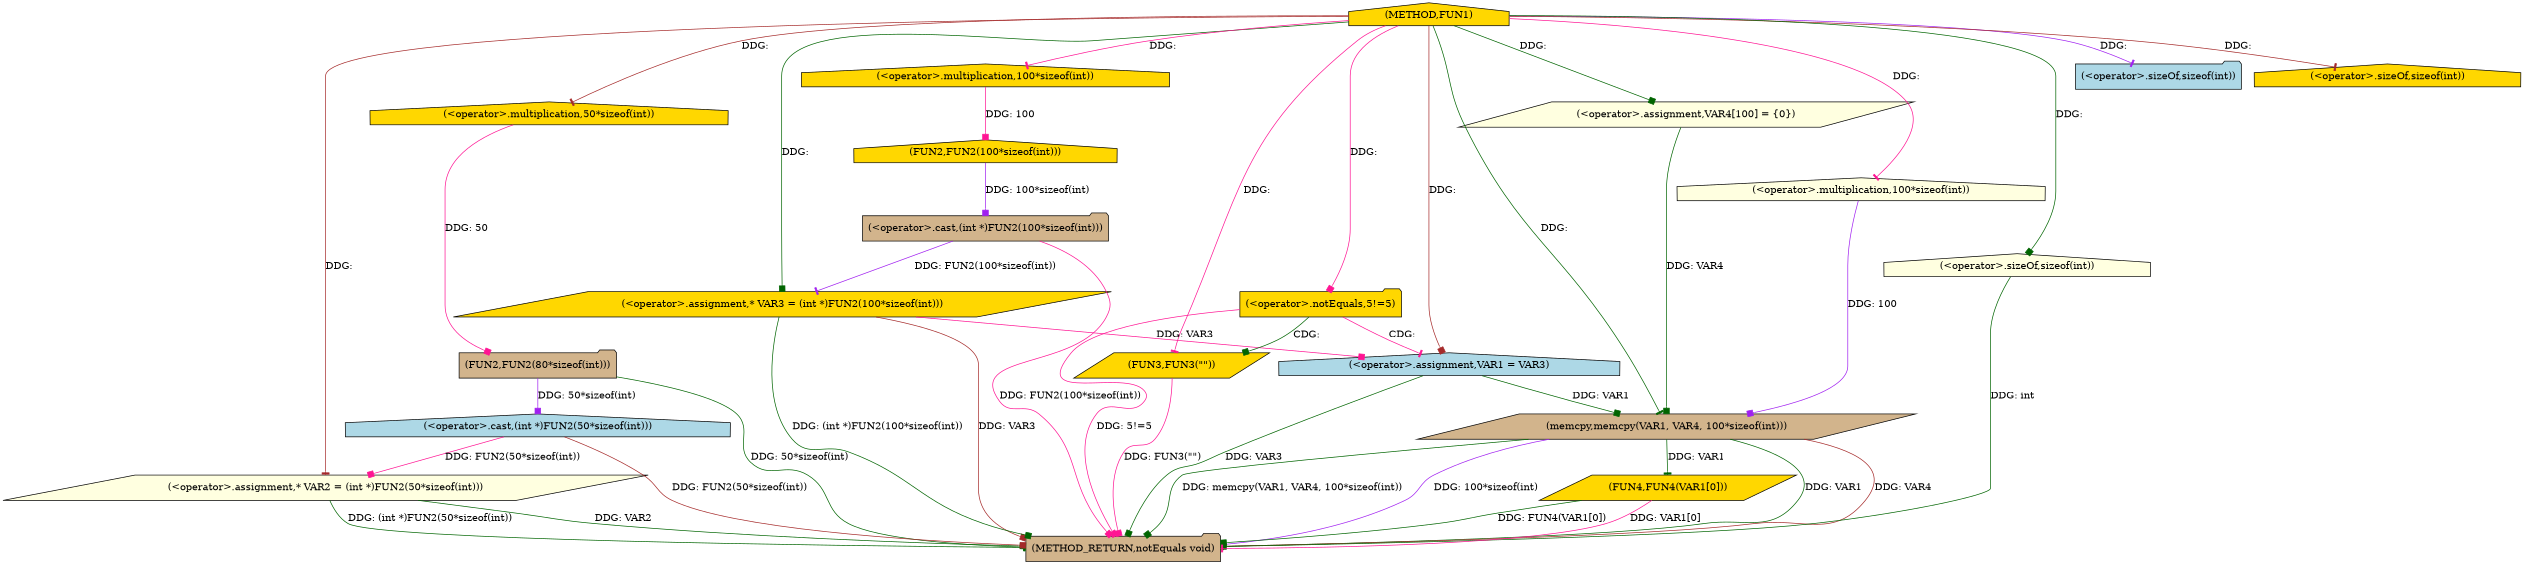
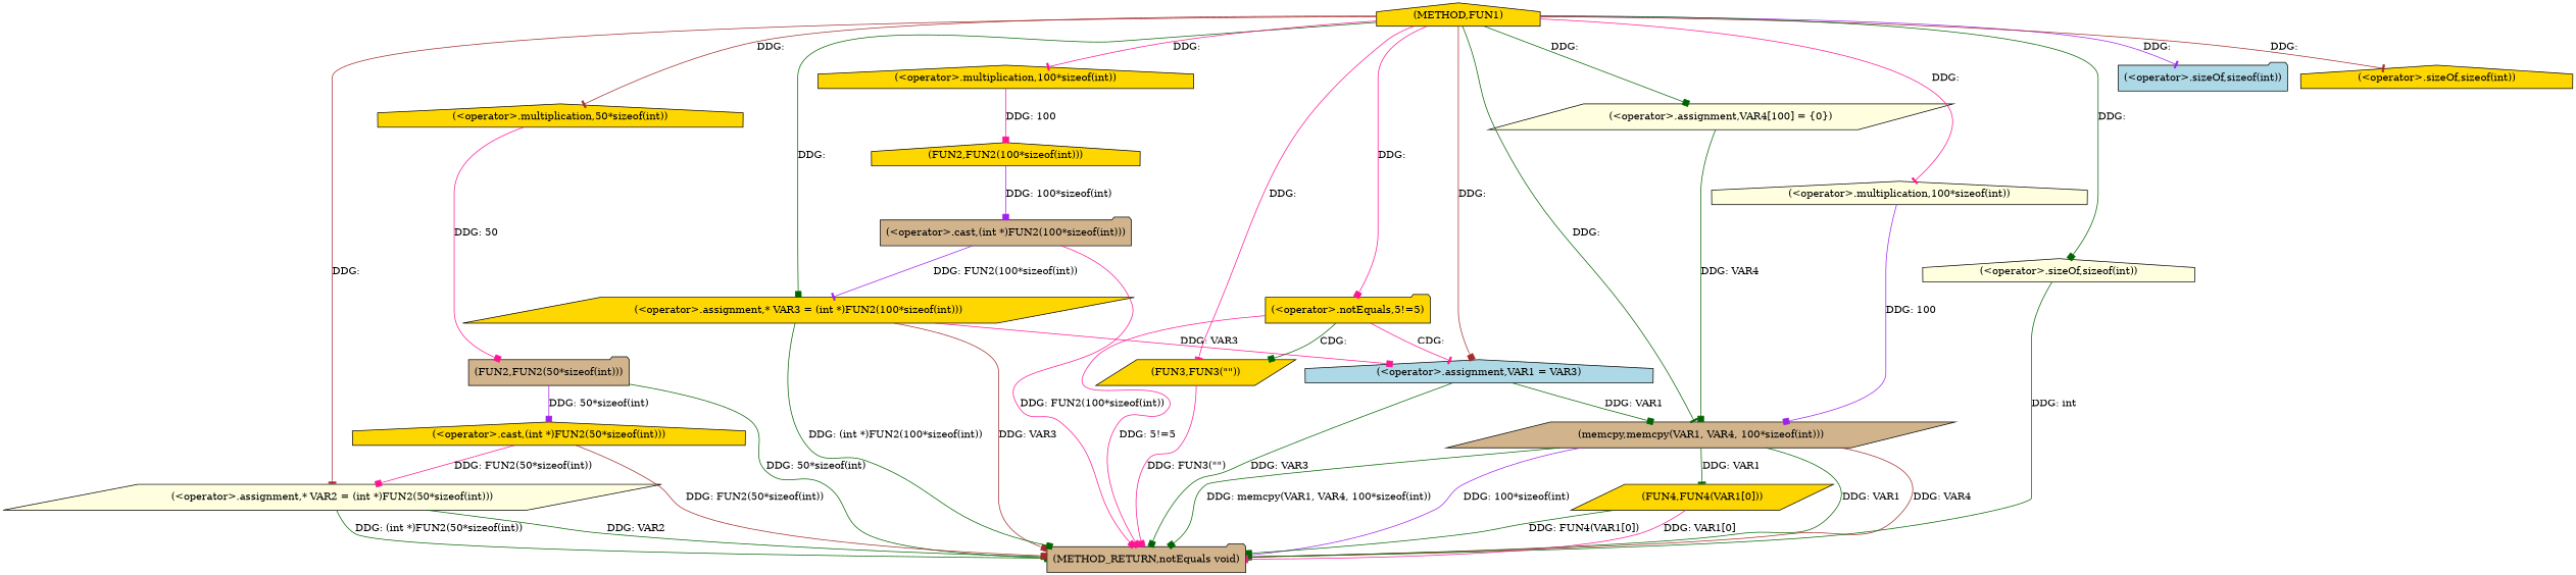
  digraph {
    node [fillcolor=gold shape=house style=filled]
    edge [arrowhead=box color=darkgreen]
    n1 [label="(METHOD,FUN1)"]
    n2 [fillcolor=lightyellow label="(<operator>.assignment,* VAR2 = (int *)FUN2(50*sizeof(int)))" shape=parallelogram]
    n3 [label="(<operator>.multiplication,50*sizeof(int))"]
    n4 [fillcolor=lightblue label="(<operator>.sizeOf,sizeof(int))" shape=folder]
    n5 [label="(<operator>.assignment,* VAR3 = (int *)FUN2(100*sizeof(int)))" shape=parallelogram]
    n6 [label="(<operator>.multiplication,100*sizeof(int))"]
    n7 [label="(<operator>.sizeOf,sizeof(int))"]
    n8 [label="(<operator>.notEquals,5!=5)" shape=folder]
    n9 [label="(FUN3,FUN3(\"\"))" shape=parallelogram]
    n10 [fillcolor=lightblue label="(<operator>.assignment,VAR1 = VAR3)"]
    n11 [fillcolor=lightyellow label="(<operator>.assignment,VAR4[100] = {0})" shape=parallelogram]
    n12 [fillcolor=tan label="(memcpy,memcpy(VAR1, VAR4, 100*sizeof(int)))" shape=parallelogram]
    n13 [fillcolor=lightyellow label="(<operator>.multiplication,100*sizeof(int))"]
    n14 [fillcolor=lightyellow label="(<operator>.sizeOf,sizeof(int))"]
    n15 [fillcolor=tan label="(METHOD_RETURN,notEquals void)" shape=folder]
-   n16 [fillcolor=tan label="(FUN2,FUN2(80*sizeof(int)))" shape=folder]
+   n16 [fillcolor=tan label="(FUN2,FUN2(50*sizeof(int)))" shape=folder]
    n17 [label="(FUN2,FUN2(100*sizeof(int)))"]
    n18 [label="(FUN4,FUN4(VAR1[0]))" shape=parallelogram]
-   n19 [fillcolor=lightblue label="(<operator>.cast,(int *)FUN2(50*sizeof(int)))"]
+   n19 [label="(<operator>.cast,(int *)FUN2(50*sizeof(int)))"]
    n20 [fillcolor=tan label="(<operator>.cast,(int *)FUN2(100*sizeof(int)))" shape=folder]
    n1 -> n2 [arrowhead=tee color=brown label="DDG: "]
    n1 -> n3 [arrowhead=tee color=brown label="DDG: "]
    n1 -> n4 [arrowhead=tee color=purple label="DDG: "]
    n1 -> n5 [label="DDG: "]
    n1 -> n6 [arrowhead=tee color=deeppink label="DDG: "]
    n1 -> n7 [arrowhead=tee color=brown label="DDG: "]
    n1 -> n8 [color=deeppink label="DDG: "]
    n1 -> n9 [arrowhead=tee color=deeppink label="DDG: "]
    n1 -> n10 [color=brown label="DDG: "]
    n1 -> n11 [label="DDG: "]
    n1 -> n12 [arrowhead=tee label="DDG: "]
    n1 -> n13 [arrowhead=tee color=deeppink label="DDG: "]
    n1 -> n14 [label="DDG: "]
    n2 -> n15 [label="DDG: VAR2"]
    n2 -> n15 [arrowhead=tee label="DDG: (int *)FUN2(50*sizeof(int))"]
    n3 -> n16 [color=deeppink label="DDG: 50"]
    n5 -> n10 [color=deeppink label="DDG: VAR3"]
    n5 -> n15 [color=brown label="DDG: VAR3"]
    n5 -> n15 [label="DDG: (int *)FUN2(100*sizeof(int))"]
    n6 -> n17 [color=deeppink label="DDG: 100"]
    n8 -> n9 [label="CDG: "]
    n8 -> n10 [arrowhead=tee color=deeppink label="CDG: "]
    n8 -> n15 [color=deeppink label="DDG: 5!=5"]
    n9 -> n15 [color=deeppink label="DDG: FUN3(\"\")"]
    n10 -> n12 [label="DDG: VAR1"]
    n10 -> n15 [label="DDG: VAR3"]
    n11 -> n12 [label="DDG: VAR4"]
    n12 -> n15 [arrowhead=tee color=purple label="DDG: 100*sizeof(int)"]
    n12 -> n15 [arrowhead=tee label="DDG: VAR1"]
    n12 -> n15 [arrowhead=tee color=brown label="DDG: VAR4"]
    n12 -> n15 [label="DDG: memcpy(VAR1, VAR4, 100*sizeof(int))"]
    n12 -> n18 [arrowhead=tee label="DDG: VAR1"]
    n13 -> n12 [color=purple label="DDG: 100"]
    n14 -> n15 [label="DDG: int"]
    n16 -> n15 [arrowhead=tee label="DDG: 50*sizeof(int)"]
    n16 -> n19 [color=purple label="DDG: 50*sizeof(int)"]
    n17 -> n20 [color=purple label="DDG: 100*sizeof(int)"]
    n18 -> n15 [label="DDG: FUN4(VAR1[0])"]
    n18 -> n15 [arrowhead=tee color=deeppink label="DDG: VAR1[0]"]
    n19 -> n2 [color=deeppink label="DDG: FUN2(50*sizeof(int))"]
    n19 -> n15 [color=brown label="DDG: FUN2(50*sizeof(int))"]
    n20 -> n5 [arrowhead=tee color=purple label="DDG: FUN2(100*sizeof(int))"]
    n20 -> n15 [color=deeppink label="DDG: FUN2(100*sizeof(int))"]
  }
